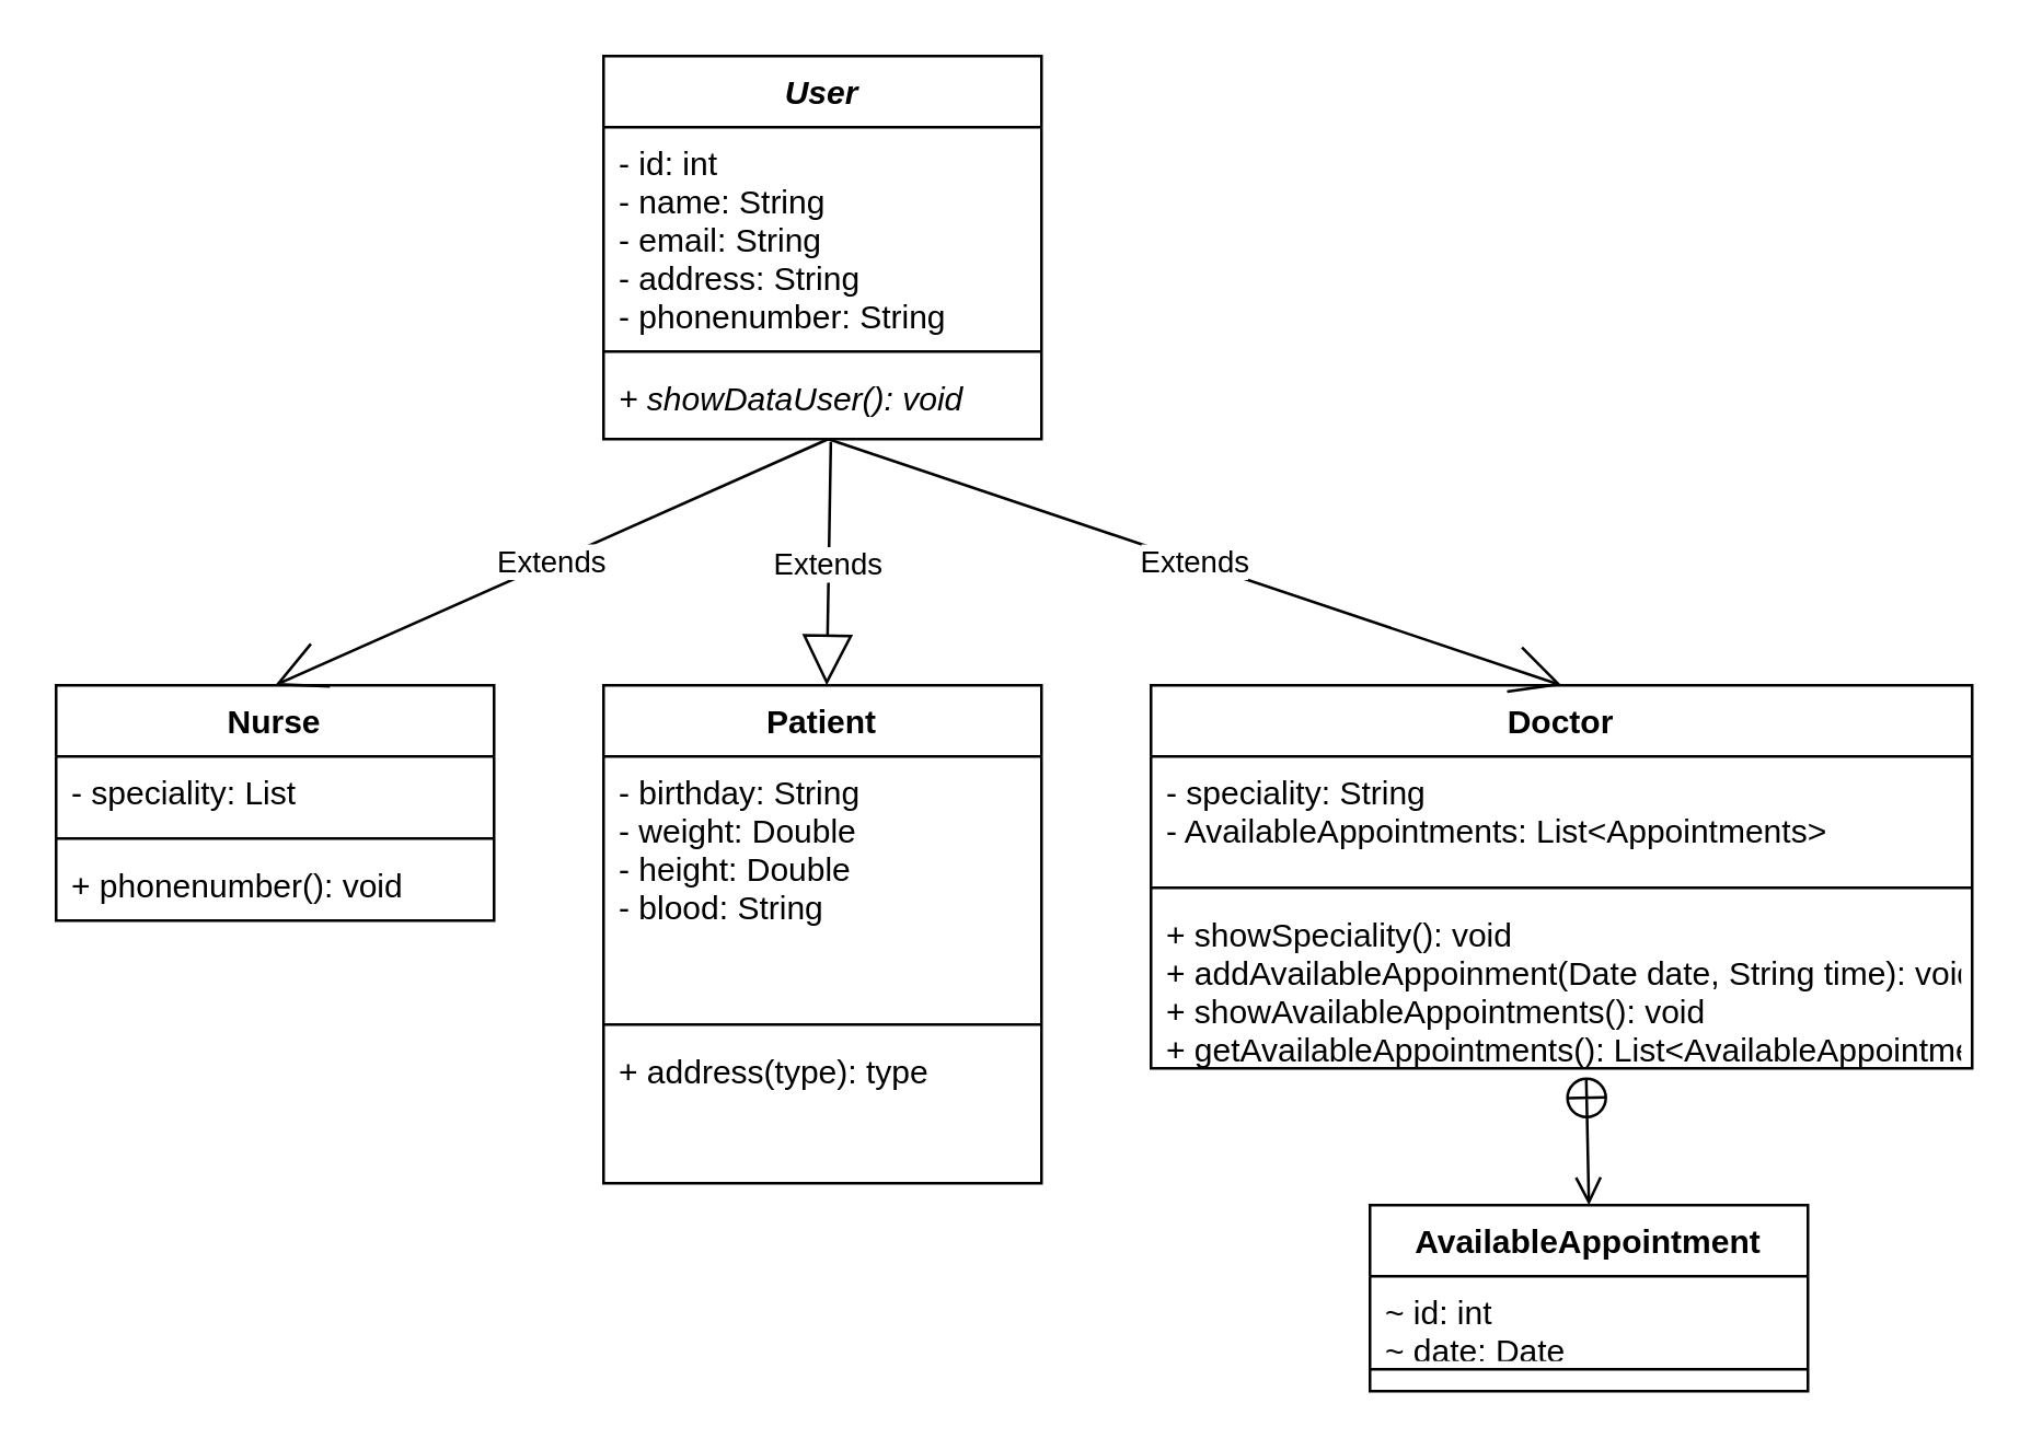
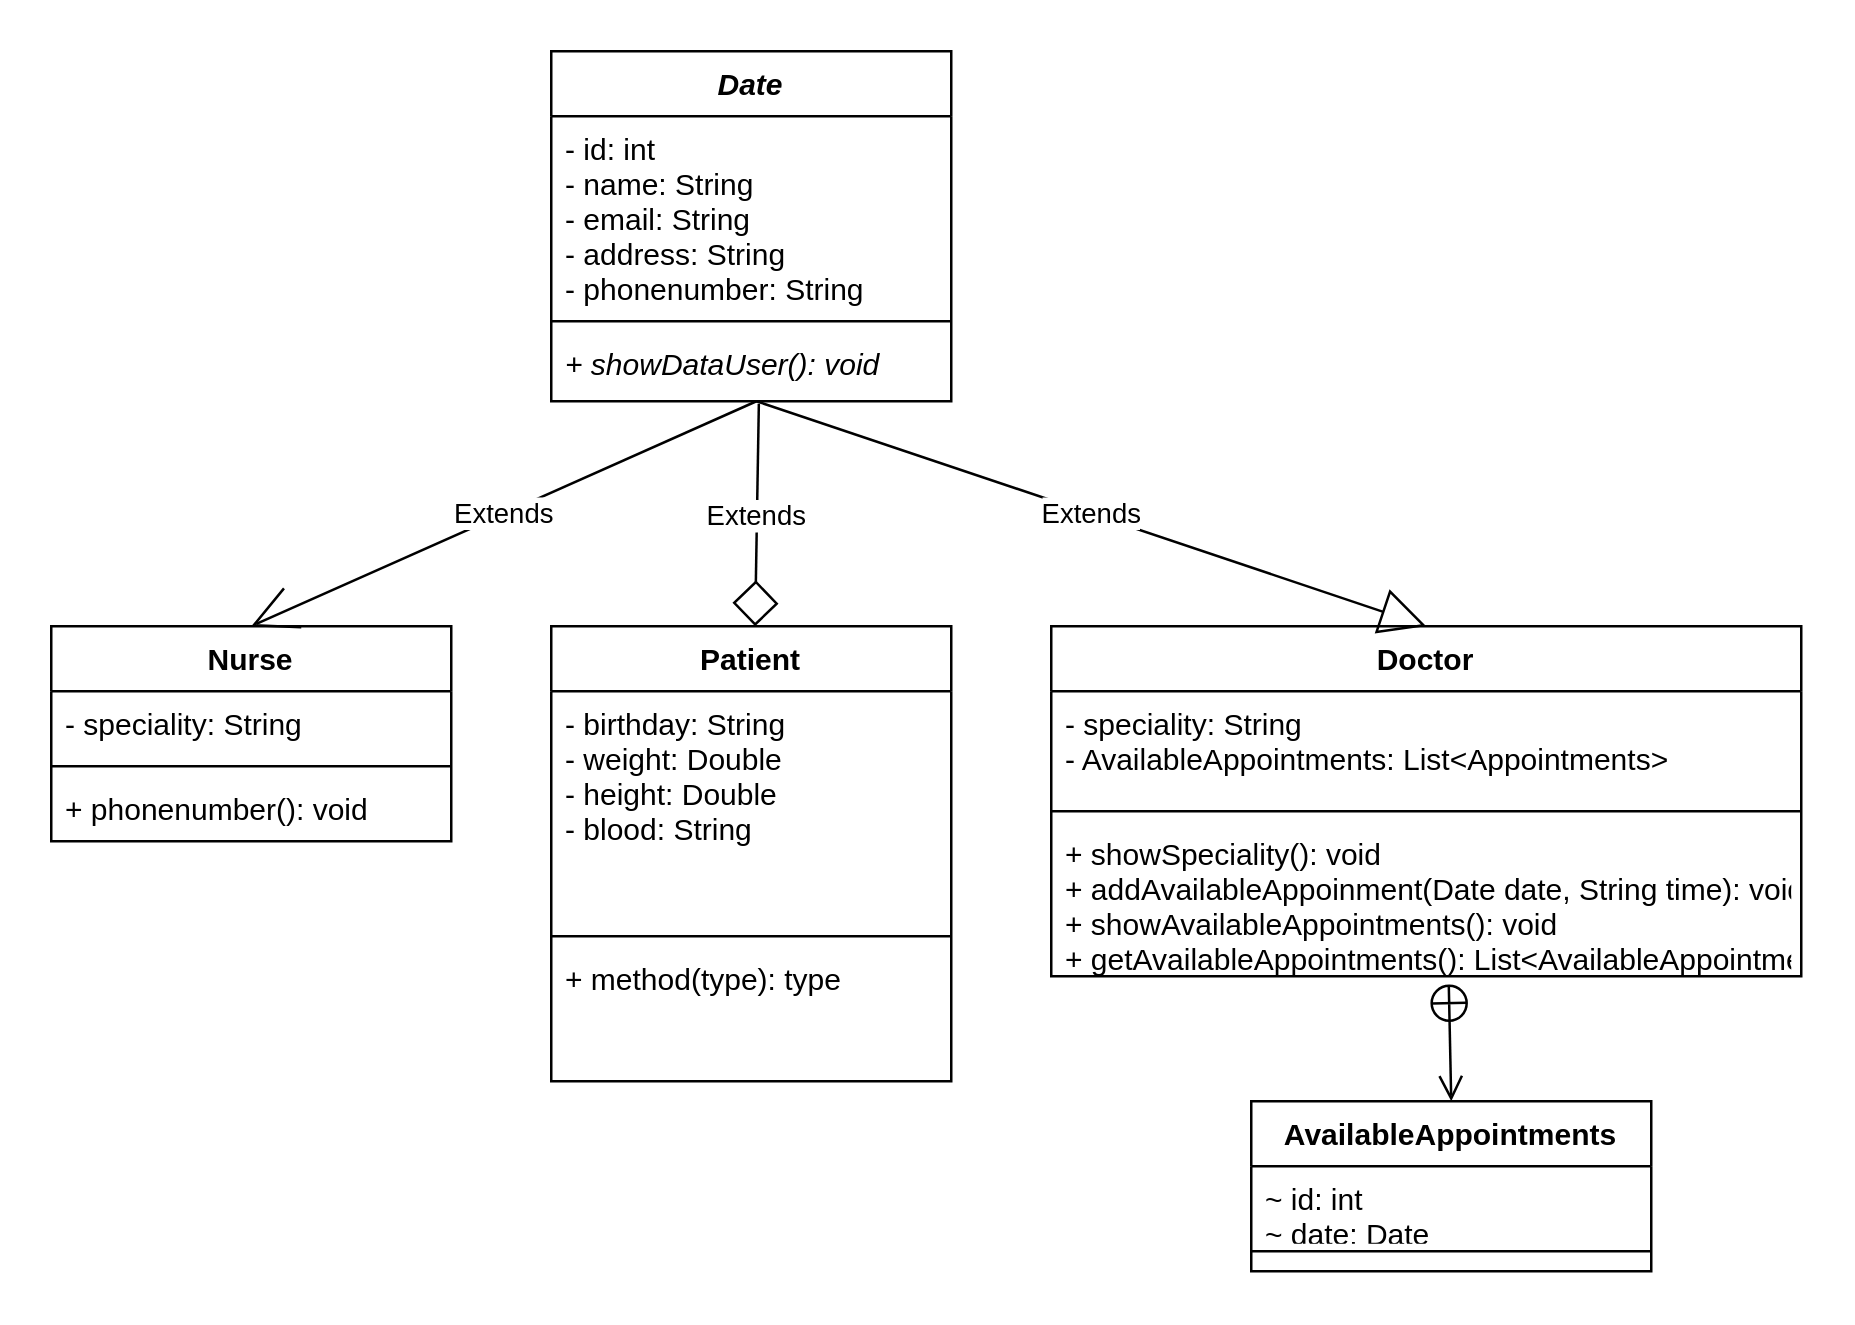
  <mxCell id="0" />
  <mxCell id="1" parent="0" />
  <mxCell id="2" value="Nurse" style="swimlane;fontStyle=1;align=center;verticalAlign=top;childLayout=stackLayout;horizontal=1;startSize=26;horizontalStack=0;resizeParent=1;resizeParentMax=0;resizeLast=0;collapsible=1;marginBottom=0;" vertex="1" parent="1"><mxGeometry x="20" y="250" width="160" height="86" as="geometry" /></mxCell>
- <mxCell id="3" value="- speciality: List" style="text;strokeColor=none;fillColor=none;align=left;verticalAlign=top;spacingLeft=4;spacingRight=4;overflow=hidden;rotatable=0;points=[[0,0.5],[1,0.5]];portConstraint=eastwest;" vertex="1" parent="2"><mxGeometry y="26" width="160" height="26" as="geometry" /></mxCell>
+ <mxCell id="3" value="- speciality: String" style="text;strokeColor=none;fillColor=none;align=left;verticalAlign=top;spacingLeft=4;spacingRight=4;overflow=hidden;rotatable=0;points=[[0,0.5],[1,0.5]];portConstraint=eastwest;" vertex="1" parent="2"><mxGeometry y="26" width="160" height="26" as="geometry" /></mxCell>
  <mxCell id="4" value="" style="line;strokeWidth=1;fillColor=none;align=left;verticalAlign=middle;spacingTop=-1;spacingLeft=3;spacingRight=3;rotatable=0;labelPosition=right;points=[];portConstraint=eastwest;" vertex="1" parent="2"><mxGeometry y="52" width="160" height="8" as="geometry" /></mxCell>
  <mxCell id="5" value="+ phonenumber(): void" style="text;strokeColor=none;fillColor=none;align=left;verticalAlign=top;spacingLeft=4;spacingRight=4;overflow=hidden;rotatable=0;points=[[0,0.5],[1,0.5]];portConstraint=eastwest;" vertex="1" parent="2"><mxGeometry y="60" width="160" height="26" as="geometry" /></mxCell>
- <mxCell id="6" value="User" style="swimlane;fontStyle=3;align=center;verticalAlign=top;childLayout=stackLayout;horizontal=1;startSize=26;horizontalStack=0;resizeParent=1;resizeParentMax=0;resizeLast=0;collapsible=1;marginBottom=0;whiteSpace=wrap;" vertex="1" parent="1"><mxGeometry x="220" y="20" width="160" height="140" as="geometry" /></mxCell>
+ <mxCell id="6" value="Date" style="swimlane;fontStyle=3;align=center;verticalAlign=top;childLayout=stackLayout;horizontal=1;startSize=26;horizontalStack=0;resizeParent=1;resizeParentMax=0;resizeLast=0;collapsible=1;marginBottom=0;whiteSpace=wrap;" vertex="1" parent="1"><mxGeometry x="220" y="20" width="160" height="140" as="geometry" /></mxCell>
  <mxCell id="7" value="- id: int&#10;- name: String&#10;- email: String&#10;- address: String&#10;- phonenumber: String" style="text;strokeColor=none;fillColor=none;align=left;verticalAlign=top;spacingLeft=4;spacingRight=4;overflow=hidden;rotatable=0;points=[[0,0.5],[1,0.5]];portConstraint=eastwest;" vertex="1" parent="6"><mxGeometry y="26" width="160" height="78" as="geometry" /></mxCell>
  <mxCell id="8" value="" style="line;strokeWidth=1;fillColor=none;align=left;verticalAlign=middle;spacingTop=-1;spacingLeft=3;spacingRight=3;rotatable=0;labelPosition=right;points=[];portConstraint=eastwest;" vertex="1" parent="6"><mxGeometry y="104" width="160" height="8" as="geometry" /></mxCell>
  <mxCell id="9" value="+ showDataUser(): void" style="text;strokeColor=none;fillColor=none;align=left;verticalAlign=top;spacingLeft=4;spacingRight=4;overflow=hidden;rotatable=0;points=[[0,0.5],[1,0.5]];portConstraint=eastwest;fontStyle=2" vertex="1" parent="6"><mxGeometry y="112" width="160" height="28" as="geometry" /></mxCell>
  <mxCell id="10" value="Patient" style="swimlane;fontStyle=1;align=center;verticalAlign=top;childLayout=stackLayout;horizontal=1;startSize=26;horizontalStack=0;resizeParent=1;resizeParentMax=0;resizeLast=0;collapsible=1;marginBottom=0;" vertex="1" parent="1"><mxGeometry x="220" y="250" width="160" height="182" as="geometry" /></mxCell>
  <mxCell id="11" value="- birthday: String&#10;- weight: Double&#10;- height: Double&#10;- blood: String" style="text;strokeColor=none;fillColor=none;align=left;verticalAlign=top;spacingLeft=4;spacingRight=4;overflow=hidden;rotatable=0;points=[[0,0.5],[1,0.5]];portConstraint=eastwest;" vertex="1" parent="10"><mxGeometry y="26" width="160" height="94" as="geometry" /></mxCell>
  <mxCell id="12" value="" style="line;strokeWidth=1;fillColor=none;align=left;verticalAlign=middle;spacingTop=-1;spacingLeft=3;spacingRight=3;rotatable=0;labelPosition=right;points=[];portConstraint=eastwest;" vertex="1" parent="10"><mxGeometry y="120" width="160" height="8" as="geometry" /></mxCell>
- <mxCell id="13" value="+ address(type): type" style="text;strokeColor=none;fillColor=none;align=left;verticalAlign=top;spacingLeft=4;spacingRight=4;overflow=hidden;rotatable=0;points=[[0,0.5],[1,0.5]];portConstraint=eastwest;" vertex="1" parent="10"><mxGeometry y="128" width="160" height="54" as="geometry" /></mxCell>
+ <mxCell id="13" value="+ method(type): type" style="text;strokeColor=none;fillColor=none;align=left;verticalAlign=top;spacingLeft=4;spacingRight=4;overflow=hidden;rotatable=0;points=[[0,0.5],[1,0.5]];portConstraint=eastwest;" vertex="1" parent="10"><mxGeometry y="128" width="160" height="54" as="geometry" /></mxCell>
  <mxCell id="14" value="Doctor&#10;" style="swimlane;fontStyle=1;align=center;verticalAlign=top;childLayout=stackLayout;horizontal=1;startSize=26;horizontalStack=0;resizeParent=1;resizeParentMax=0;resizeLast=0;collapsible=1;marginBottom=0;" vertex="1" parent="1"><mxGeometry x="420" y="250" width="300" height="140" as="geometry" /></mxCell>
  <mxCell id="15" value="- speciality: String&#10;- AvailableAppointments: List&lt;Appointments&gt;&#10;" style="text;strokeColor=none;fillColor=none;align=left;verticalAlign=top;spacingLeft=4;spacingRight=4;overflow=hidden;rotatable=0;points=[[0,0.5],[1,0.5]];portConstraint=eastwest;" vertex="1" parent="14"><mxGeometry y="26" width="300" height="44" as="geometry" /></mxCell>
  <mxCell id="16" value="" style="line;strokeWidth=1;fillColor=none;align=left;verticalAlign=middle;spacingTop=-1;spacingLeft=3;spacingRight=3;rotatable=0;labelPosition=right;points=[];portConstraint=eastwest;" vertex="1" parent="14"><mxGeometry y="70" width="300" height="8" as="geometry" /></mxCell>
  <mxCell id="17" value="+ showSpeciality(): void&#10;+ addAvailableAppoinment(Date date, String time): void&#10;+ showAvailableAppointments(): void&#10;+ getAvailableAppointments(): List&lt;AvailableAppointment&gt;&#10;" style="text;strokeColor=none;fillColor=none;align=left;verticalAlign=top;spacingLeft=4;spacingRight=4;overflow=hidden;rotatable=0;points=[[0,0.5],[1,0.5]];portConstraint=eastwest;" vertex="1" parent="14"><mxGeometry y="78" width="300" height="62" as="geometry" /></mxCell>
  <mxCell id="18" value="Extends" style="endArrow=open;endSize=16;endFill=0;html=1;exitX=0.513;exitY=1;exitDx=0;exitDy=0;exitPerimeter=0;entryX=0.5;entryY=0;entryDx=0;entryDy=0;" edge="1" parent="1" source="9" target="2"><mxGeometry width="160" relative="1" as="geometry"><mxPoint x="250" y="220" as="sourcePoint" /><mxPoint x="410" y="220" as="targetPoint" /></mxGeometry></mxCell>
- <mxCell id="19" value="Extends" style="endArrow=block;endSize=16;endFill=0;html=1;exitX=0.519;exitY=1.036;exitDx=0;exitDy=0;exitPerimeter=0;" edge="1" parent="1" source="9" target="10"><mxGeometry width="160" relative="1" as="geometry"><mxPoint x="312.08" y="170" as="sourcePoint" /><mxPoint x="110" y="260" as="targetPoint" /></mxGeometry></mxCell>
- <mxCell id="20" value="Extends" style="endArrow=open;endSize=16;endFill=0;html=1;exitX=0.513;exitY=1;exitDx=0;exitDy=0;exitPerimeter=0;entryX=0.5;entryY=0;entryDx=0;entryDy=0;" edge="1" parent="1" source="9" target="14"><mxGeometry width="160" relative="1" as="geometry"><mxPoint x="313.04" y="171.008" as="sourcePoint" /><mxPoint x="310.99" y="260" as="targetPoint" /></mxGeometry></mxCell>
+ <mxCell id="19" value="Extends" style="endArrow=diamond;endSize=16;endFill=0;html=1;exitX=0.519;exitY=1.036;exitDx=0;exitDy=0;exitPerimeter=0;" edge="1" parent="1" source="9" target="10"><mxGeometry width="160" relative="1" as="geometry"><mxPoint x="312.08" y="170" as="sourcePoint" /><mxPoint x="110" y="260" as="targetPoint" /></mxGeometry></mxCell>
+ <mxCell id="20" value="Extends" style="endArrow=block;endSize=16;endFill=0;html=1;exitX=0.513;exitY=1;exitDx=0;exitDy=0;exitPerimeter=0;entryX=0.5;entryY=0;entryDx=0;entryDy=0;" edge="1" parent="1" source="9" target="14"><mxGeometry width="160" relative="1" as="geometry"><mxPoint x="313.04" y="171.008" as="sourcePoint" /><mxPoint x="310.99" y="260" as="targetPoint" /></mxGeometry></mxCell>
  <mxCell id="21" value="" style="endArrow=open;startArrow=circlePlus;endFill=0;startFill=0;endSize=8;html=1;exitX=0.53;exitY=1.045;exitDx=0;exitDy=0;exitPerimeter=0;entryX=0.5;entryY=0;entryDx=0;entryDy=0;" edge="1" parent="1" source="17" target="22"><mxGeometry width="160" relative="1" as="geometry"><mxPoint x="520" y="420" as="sourcePoint" /><mxPoint x="680" y="420" as="targetPoint" /></mxGeometry></mxCell>
- <mxCell id="22" value="AvailableAppointment" style="swimlane;fontStyle=1;align=center;verticalAlign=top;childLayout=stackLayout;horizontal=1;startSize=26;horizontalStack=0;resizeParent=1;resizeParentMax=0;resizeLast=0;collapsible=1;marginBottom=0;" vertex="1" parent="1"><mxGeometry x="500" y="440" width="160" height="68" as="geometry" /></mxCell>
- <mxCell id="23" value="~ id: int&#10;~ date: Date&#10;~ time: User" style="text;strokeColor=none;fillColor=none;align=left;verticalAlign=top;spacingLeft=4;spacingRight=4;overflow=hidden;rotatable=0;points=[[0,0.5],[1,0.5]];portConstraint=eastwest;" vertex="1" parent="22"><mxGeometry y="26" width="160" height="26" as="geometry" /></mxCell>
+ <mxCell id="22" value="AvailableAppointments" style="swimlane;fontStyle=1;align=center;verticalAlign=top;childLayout=stackLayout;horizontal=1;startSize=26;horizontalStack=0;resizeParent=1;resizeParentMax=0;resizeLast=0;collapsible=1;marginBottom=0;" vertex="1" parent="1"><mxGeometry x="500" y="440" width="160" height="68" as="geometry" /></mxCell>
+ <mxCell id="23" value="~ id: int&#10;~ date: Date&#10;~ time: String" style="text;strokeColor=none;fillColor=none;align=left;verticalAlign=top;spacingLeft=4;spacingRight=4;overflow=hidden;rotatable=0;points=[[0,0.5],[1,0.5]];portConstraint=eastwest;" vertex="1" parent="22"><mxGeometry y="26" width="160" height="26" as="geometry" /></mxCell>
  <mxCell id="24" value="" style="line;strokeWidth=1;fillColor=none;align=left;verticalAlign=middle;spacingTop=-1;spacingLeft=3;spacingRight=3;rotatable=0;labelPosition=right;points=[];portConstraint=eastwest;" vertex="1" parent="22"><mxGeometry y="52" width="160" height="16" as="geometry" /></mxCell>
